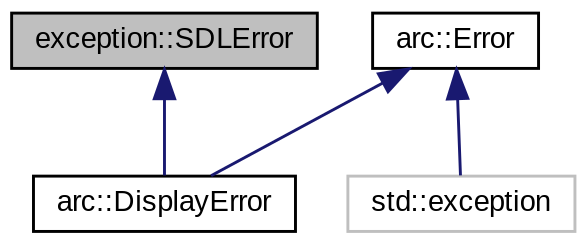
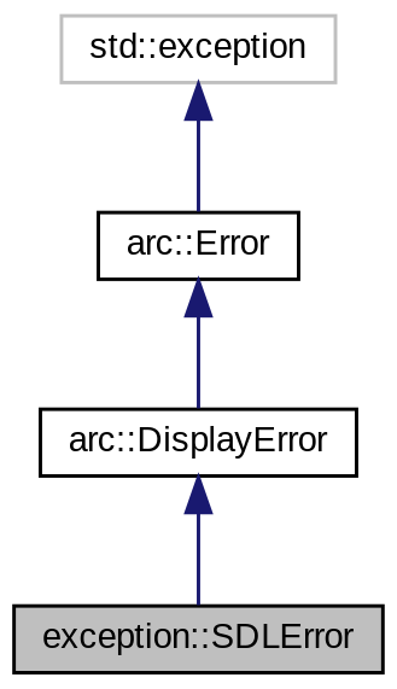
  digraph {
    fontname="Liberation Sans"
    node [color=black fillcolor=white fontname="Liberation Sans" fontsize=10 shape=record style=filled]
    edge [color=midnightblue dir=back fontname="Liberation Sans" fontsize=10 labelfontname=Helvetica labelfontsize=10 style=solid]
    n1 [fillcolor=grey75 fontcolor=black height=0.2 label="exception::SDLError" width=0.4]
    n2 [height=0.2 label="arc::DisplayError" width=0.4]
    n3 [height=0.2 label="arc::Error" width=0.4]
    n4 [color=grey75 height=0.2 label="std::exception" width=0.4]
-   n1 -> n2
+   n2 -> n1
    n3 -> n2
-   n3 -> n4
+   n4 -> n3
  }
